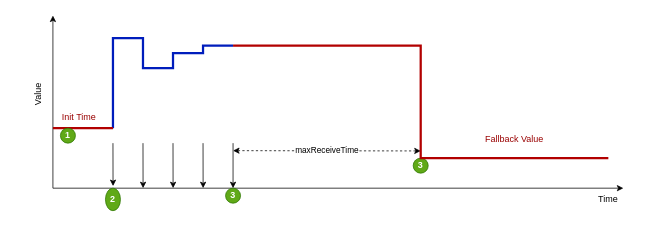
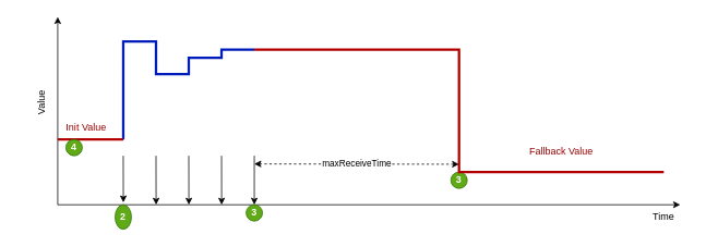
  <mxCell id="0" />
  <mxCell id="1" parent="0" />
  <mxCell id="2" value="" style="endArrow=classic;html=1;rounded=0;" parent="1" edge="1"><mxGeometry width="50" height="50" relative="1" as="geometry"><mxPoint x="70" y="250" as="sourcePoint" /><mxPoint x="70" y="20" as="targetPoint" /></mxGeometry></mxCell>
  <mxCell id="3" value="" style="endArrow=classic;html=1;rounded=0;" parent="1" edge="1"><mxGeometry width="50" height="50" relative="1" as="geometry"><mxPoint x="70" y="250" as="sourcePoint" /><mxPoint x="830" y="250" as="targetPoint" /></mxGeometry></mxCell>
  <mxCell id="4" value="Value" style="text;html=1;strokeColor=none;fillColor=none;align=center;verticalAlign=middle;whiteSpace=wrap;rounded=0;rotation=-90;" parent="1" vertex="1"><mxGeometry x="20" y="110" width="60" height="30" as="geometry" /></mxCell>
  <mxCell id="5" value="Time" style="text;html=1;strokeColor=none;fillColor=none;align=center;verticalAlign=middle;whiteSpace=wrap;rounded=0;rotation=0;" parent="1" vertex="1"><mxGeometry x="780" y="250" width="60" height="30" as="geometry" /></mxCell>
  <mxCell id="6" value="" style="endArrow=none;html=1;rounded=0;strokeWidth=3;fillColor=#0050ef;strokeColor=#001DBC;" parent="1" edge="1"><mxGeometry width="50" height="50" relative="1" as="geometry"><mxPoint x="150" y="170" as="sourcePoint" /><mxPoint x="310" y="60" as="targetPoint" /><Array as="points"><mxPoint x="150" y="50" /><mxPoint x="190" y="50" /><mxPoint x="190" y="90" /><mxPoint x="230" y="90" /><mxPoint x="230" y="70" /><mxPoint x="270" y="70" /><mxPoint x="270" y="60" /></Array></mxGeometry></mxCell>
  <mxCell id="7" value="" style="endArrow=classic;html=1;rounded=0;entryX=0.506;entryY=-0.094;entryDx=0;entryDy=0;entryPerimeter=0;" parent="1" edge="1" target="9"><mxGeometry x="-1" y="10" width="50" height="50" relative="1" as="geometry"><mxPoint x="150" y="190" as="sourcePoint" /><mxPoint x="149.5" y="240" as="targetPoint" /><mxPoint x="-10" y="-10" as="offset" /></mxGeometry></mxCell>
- <mxCell id="8" value="Init Time" style="text;html=1;strokeColor=none;fillColor=none;align=center;verticalAlign=middle;whiteSpace=wrap;rounded=0;fontColor=#990000;" parent="1" vertex="1"><mxGeometry x="60" y="140" width="90" height="30" as="geometry" /></mxCell>
+ <mxCell id="8" value="Init Value" style="text;html=1;strokeColor=none;fillColor=none;align=center;verticalAlign=middle;whiteSpace=wrap;rounded=0;fontColor=#990000;" parent="1" vertex="1"><mxGeometry x="60" y="140" width="90" height="30" as="geometry" /></mxCell>
  <mxCell id="9" value="2" style="ellipse;whiteSpace=wrap;html=1;fillColor=#60a917;strokeColor=#2D7600;fontColor=#ffffff;fontStyle=1" parent="1" vertex="1"><mxGeometry x="140" y="250" width="20" height="30" as="geometry" /></mxCell>
  <mxCell id="10" value="3" style="ellipse;whiteSpace=wrap;html=1;fillColor=#60a917;strokeColor=#2D7600;fontColor=#ffffff;fontStyle=1" parent="1" vertex="1"><mxGeometry x="300" y="250" width="20" height="20" as="geometry" /></mxCell>
  <mxCell id="11" value="3" style="ellipse;whiteSpace=wrap;html=1;fillColor=#60a917;strokeColor=#2D7600;fontColor=#ffffff;fontStyle=1" parent="1" vertex="1"><mxGeometry x="550" y="210" width="20" height="20" as="geometry" /></mxCell>
  <mxCell id="12" value="" style="endArrow=classic;html=1;rounded=0;" edge="1" parent="1" target="10"><mxGeometry x="-1" y="32" width="50" height="50" relative="1" as="geometry"><mxPoint x="310" y="190" as="sourcePoint" /><mxPoint x="309.83" y="248.12" as="targetPoint" /><mxPoint x="-2" y="-10" as="offset" /></mxGeometry></mxCell>
  <mxCell id="13" value="Fallback Value" style="text;html=1;strokeColor=none;fillColor=none;align=center;verticalAlign=middle;whiteSpace=wrap;rounded=0;fontColor=#990000;" vertex="1" parent="1"><mxGeometry x="640" y="170" width="90" height="30" as="geometry" /></mxCell>
  <mxCell id="14" value="maxReceiveTime" style="endArrow=classic;startArrow=classic;html=1;rounded=0;dashed=1;" edge="1" parent="1"><mxGeometry width="50" height="50" relative="1" as="geometry"><mxPoint x="310" y="200" as="sourcePoint" /><mxPoint x="560" y="200.38" as="targetPoint" /></mxGeometry></mxCell>
  <mxCell id="15" value="" style="endArrow=none;html=1;rounded=0;strokeWidth=3;fillColor=#e51400;strokeColor=#B20000;" edge="1" parent="1"><mxGeometry width="50" height="50" relative="1" as="geometry"><mxPoint x="150" y="170" as="sourcePoint" /><mxPoint x="70" y="170" as="targetPoint" /></mxGeometry></mxCell>
  <mxCell id="16" value="" style="endArrow=none;html=1;rounded=0;strokeWidth=3;fillColor=#e51400;strokeColor=#B20000;" edge="1" parent="1"><mxGeometry width="50" height="50" relative="1" as="geometry"><mxPoint x="810" y="210" as="sourcePoint" /><mxPoint x="310" y="60" as="targetPoint" /><Array as="points"><mxPoint x="560" y="210" /><mxPoint x="560" y="60" /></Array></mxGeometry></mxCell>
  <mxCell id="17" value="" style="endArrow=classic;html=1;rounded=0;entryX=0.506;entryY=-0.094;entryDx=0;entryDy=0;entryPerimeter=0;" edge="1" parent="1"><mxGeometry x="-1" y="10" width="50" height="50" relative="1" as="geometry"><mxPoint x="190" y="190" as="sourcePoint" /><mxPoint x="190.12" y="250" as="targetPoint" /><mxPoint x="-10" y="-10" as="offset" /></mxGeometry></mxCell>
  <mxCell id="18" value="" style="endArrow=classic;html=1;rounded=0;entryX=0.506;entryY=-0.094;entryDx=0;entryDy=0;entryPerimeter=0;" edge="1" parent="1"><mxGeometry x="-1" y="10" width="50" height="50" relative="1" as="geometry"><mxPoint x="230" y="190" as="sourcePoint" /><mxPoint x="230.12" y="250" as="targetPoint" /><mxPoint x="-10" y="-10" as="offset" /></mxGeometry></mxCell>
  <mxCell id="19" value="" style="endArrow=classic;html=1;rounded=0;entryX=0.506;entryY=-0.094;entryDx=0;entryDy=0;entryPerimeter=0;" edge="1" parent="1"><mxGeometry x="-1" y="10" width="50" height="50" relative="1" as="geometry"><mxPoint x="270" y="190" as="sourcePoint" /><mxPoint x="270.12" y="250" as="targetPoint" /><mxPoint x="-10" y="-10" as="offset" /></mxGeometry></mxCell>
- <mxCell id="20" value="1" style="ellipse;whiteSpace=wrap;html=1;fillColor=#60a917;strokeColor=#2D7600;fontColor=#ffffff;fontStyle=1" vertex="1" parent="1"><mxGeometry x="80" y="170" width="20" height="20" as="geometry" /></mxCell>
+ <mxCell id="20" value="4" style="ellipse;whiteSpace=wrap;html=1;fillColor=#60a917;strokeColor=#2D7600;fontColor=#ffffff;fontStyle=1" vertex="1" parent="1"><mxGeometry x="80" y="170" width="20" height="20" as="geometry" /></mxCell>
